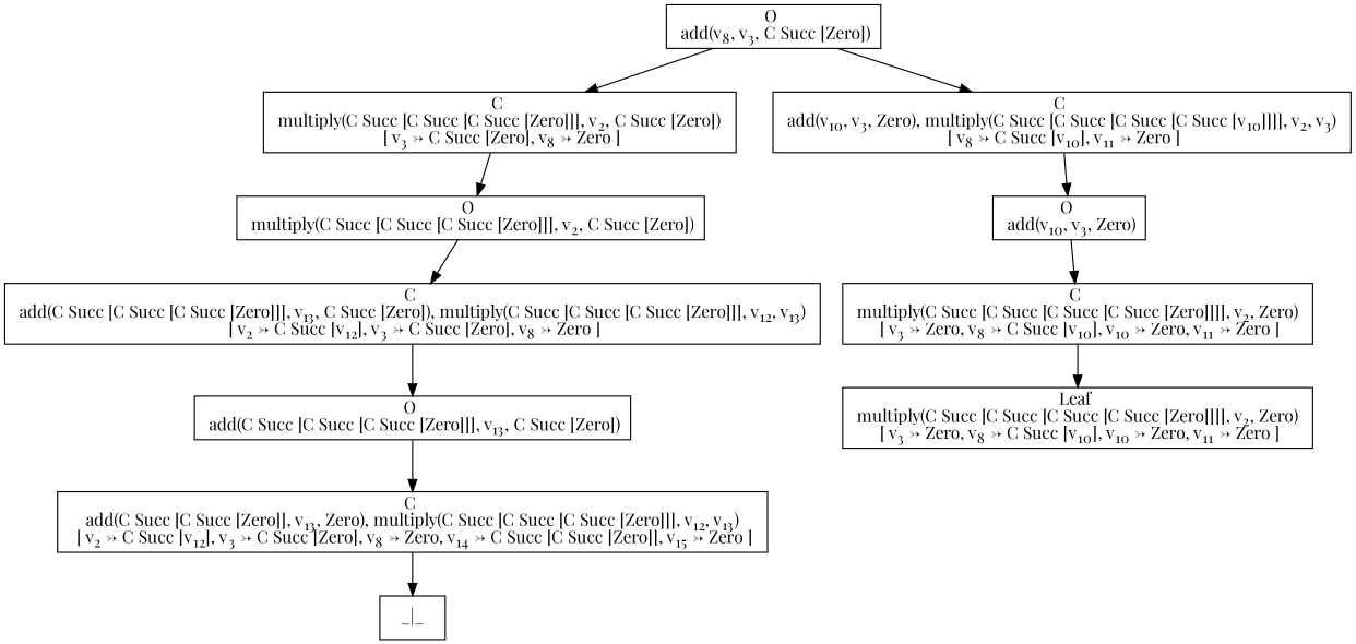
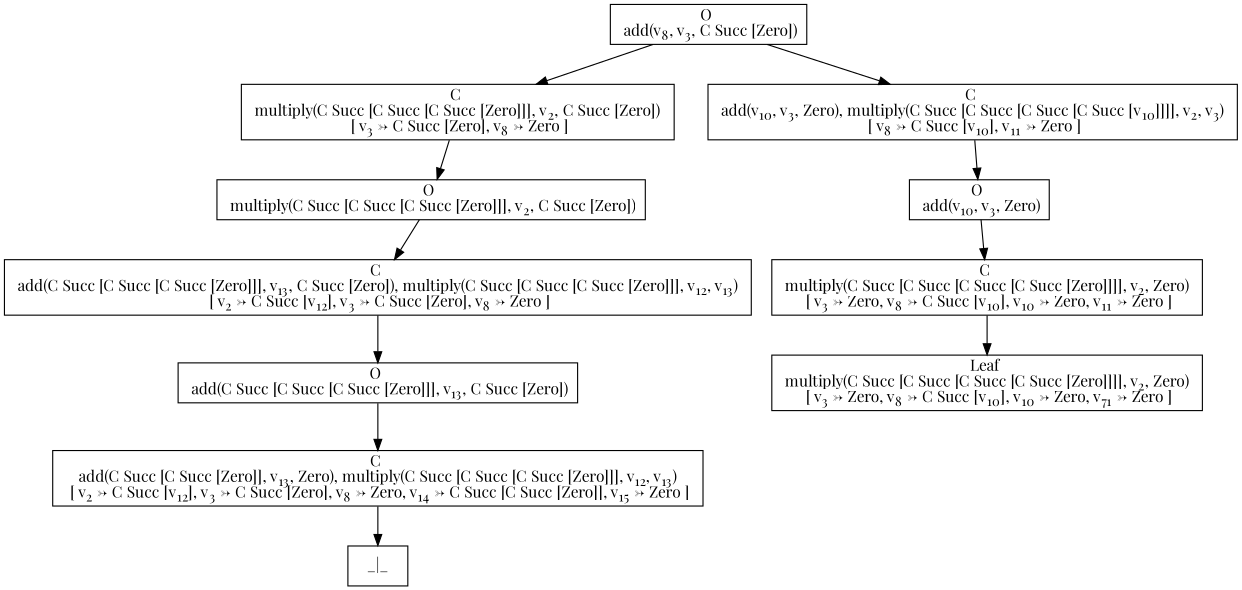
  digraph {
    rankdir=TB
    fontname="Playfair Display"
    node [fillcolor=white shape=box style=filled fontname="Playfair Display"]
    edge [fontname="Playfair Display"]
    n1 [label=<O <BR/> add(v<SUB>8</SUB>, v<SUB>3</SUB>, C Succ [Zero])>]
    n2 [label=<C <BR/> multiply(C Succ [C Succ [C Succ [Zero]]], v<SUB>2</SUB>, C Succ [Zero]) <BR/>  [ v<SUB>3</SUB> &rarr; C Succ [Zero], v<SUB>8</SUB> &rarr; Zero ] >]
    n3 [label=<C <BR/> add(v<SUB>10</SUB>, v<SUB>3</SUB>, Zero), multiply(C Succ [C Succ [C Succ [C Succ [v<SUB>10</SUB>]]]], v<SUB>2</SUB>, v<SUB>3</SUB>) <BR/>  [ v<SUB>8</SUB> &rarr; C Succ [v<SUB>10</SUB>], v<SUB>11</SUB> &rarr; Zero ] >]
    n4 [label=<O <BR/> multiply(C Succ [C Succ [C Succ [Zero]]], v<SUB>2</SUB>, C Succ [Zero])>]
    n5 [label=<O <BR/> add(v<SUB>10</SUB>, v<SUB>3</SUB>, Zero)>]
    n6 [label=<C <BR/> add(C Succ [C Succ [C Succ [Zero]]], v<SUB>13</SUB>, C Succ [Zero]), multiply(C Succ [C Succ [C Succ [Zero]]], v<SUB>12</SUB>, v<SUB>13</SUB>) <BR/>  [ v<SUB>2</SUB> &rarr; C Succ [v<SUB>12</SUB>], v<SUB>3</SUB> &rarr; C Succ [Zero], v<SUB>8</SUB> &rarr; Zero ] >]
    n7 [label=<O <BR/> add(C Succ [C Succ [C Succ [Zero]]], v<SUB>13</SUB>, C Succ [Zero])>]
    n8 [label=<C <BR/> add(C Succ [C Succ [Zero]], v<SUB>13</SUB>, Zero), multiply(C Succ [C Succ [C Succ [Zero]]], v<SUB>12</SUB>, v<SUB>13</SUB>) <BR/>  [ v<SUB>2</SUB> &rarr; C Succ [v<SUB>12</SUB>], v<SUB>3</SUB> &rarr; C Succ [Zero], v<SUB>8</SUB> &rarr; Zero, v<SUB>14</SUB> &rarr; C Succ [C Succ [Zero]], v<SUB>15</SUB> &rarr; Zero ] >]
    n9 [label=<_|_>]
    n10 [label=<C <BR/> multiply(C Succ [C Succ [C Succ [C Succ [Zero]]]], v<SUB>2</SUB>, Zero) <BR/>  [ v<SUB>3</SUB> &rarr; Zero, v<SUB>8</SUB> &rarr; C Succ [v<SUB>10</SUB>], v<SUB>10</SUB> &rarr; Zero, v<SUB>11</SUB> &rarr; Zero ] >]
-   n11 [label=<Leaf <BR/> multiply(C Succ [C Succ [C Succ [C Succ [Zero]]]], v<SUB>2</SUB>, Zero) <BR/>  [ v<SUB>3</SUB> &rarr; Zero, v<SUB>8</SUB> &rarr; C Succ [v<SUB>10</SUB>], v<SUB>10</SUB> &rarr; Zero, v<SUB>11</SUB> &rarr; Zero ] >]
+   n11 [label=<Leaf <BR/> multiply(C Succ [C Succ [C Succ [C Succ [Zero]]]], v<SUB>2</SUB>, Zero) <BR/>  [ v<SUB>3</SUB> &rarr; Zero, v<SUB>8</SUB> &rarr; C Succ [v<SUB>10</SUB>], v<SUB>10</SUB> &rarr; Zero, v<SUB>71</SUB> &rarr; Zero ] >]
    n1 -> n2
    n1 -> n3
    n2 -> n4
    n3 -> n5
    n4 -> n6
    n5 -> n10
    n6 -> n7
    n7 -> n8
    n8 -> n9
    n10 -> n11
  }
